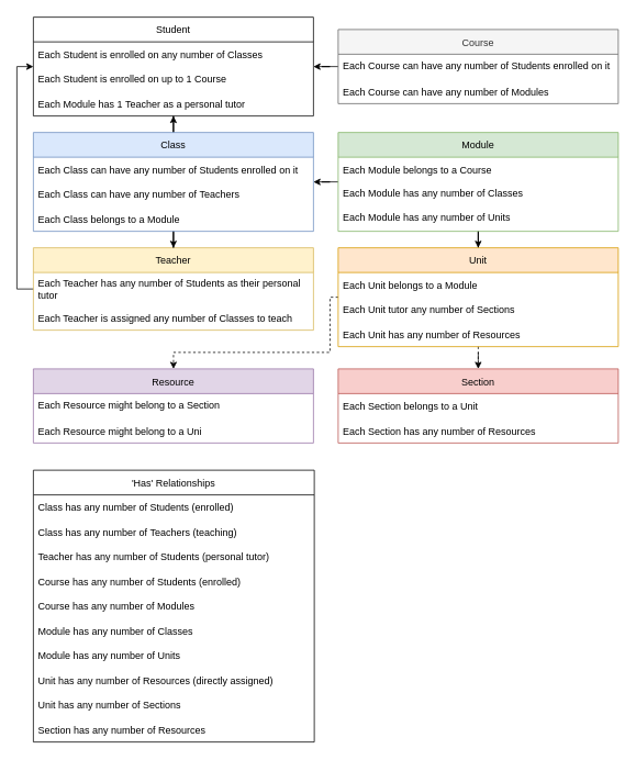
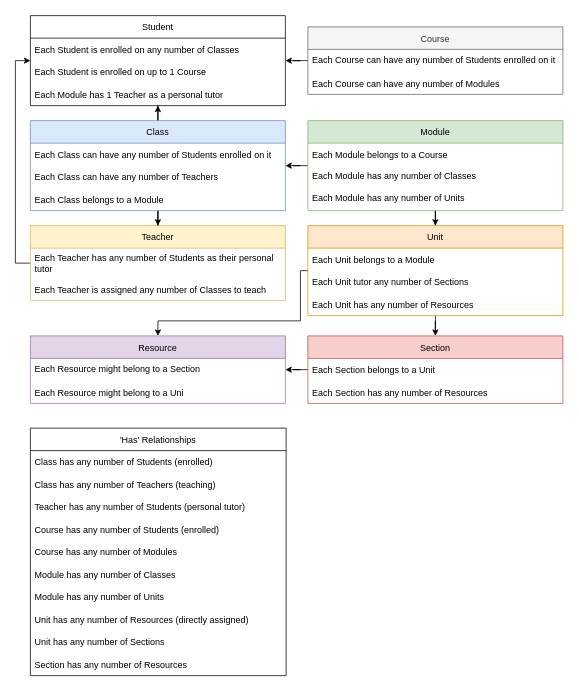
  <mxCell id="0" />
  <mxCell id="1" parent="0" />
  <mxCell id="2" value="Student" style="swimlane;fontStyle=0;childLayout=stackLayout;horizontal=1;startSize=30;horizontalStack=0;resizeParent=1;resizeParentMax=0;resizeLast=0;collapsible=1;marginBottom=0;" vertex="1" parent="1"><mxGeometry x="40" y="20" width="340" height="120" as="geometry" /></mxCell>
  <mxCell id="3" value="Each Student is enrolled on any number of Classes" style="text;strokeColor=none;fillColor=none;align=left;verticalAlign=middle;spacingLeft=4;spacingRight=4;overflow=hidden;points=[[0,0.5],[1,0.5]];portConstraint=eastwest;rotatable=0;" vertex="1" parent="2"><mxGeometry y="30" width="340" height="30" as="geometry" /></mxCell>
  <mxCell id="4" value="Each Student is enrolled on up to 1 Course" style="text;strokeColor=none;fillColor=none;align=left;verticalAlign=middle;spacingLeft=4;spacingRight=4;overflow=hidden;points=[[0,0.5],[1,0.5]];portConstraint=eastwest;rotatable=0;" vertex="1" parent="2"><mxGeometry y="60" width="340" height="30" as="geometry" /></mxCell>
  <mxCell id="5" value="Each Module has 1 Teacher as a personal tutor" style="text;strokeColor=none;fillColor=none;align=left;verticalAlign=middle;spacingLeft=4;spacingRight=4;overflow=hidden;points=[[0,0.5],[1,0.5]];portConstraint=eastwest;rotatable=0;" vertex="1" parent="2"><mxGeometry y="90" width="340" height="30" as="geometry" /></mxCell>
  <mxCell id="6" style="edgeStyle=orthogonalEdgeStyle;rounded=0;jumpStyle=line;orthogonalLoop=1;jettySize=auto;html=1;" edge="1" parent="1" source="7" target="2"><mxGeometry relative="1" as="geometry"><Array as="points"><mxPoint x="20" y="350" /><mxPoint x="20" y="80" /></Array></mxGeometry></mxCell>
  <mxCell id="7" value="Teacher" style="swimlane;fontStyle=0;childLayout=stackLayout;horizontal=1;startSize=30;horizontalStack=0;resizeParent=1;resizeParentMax=0;resizeLast=0;collapsible=1;marginBottom=0;fillColor=#fff2cc;strokeColor=#d6b656;" vertex="1" parent="1"><mxGeometry x="40" y="300" width="340" height="100" as="geometry" /></mxCell>
  <mxCell id="8" value="Each Teacher has any number of Students as their personal tutor" style="text;strokeColor=none;fillColor=none;align=left;verticalAlign=middle;spacingLeft=4;spacingRight=4;overflow=hidden;points=[[0,0.5],[1,0.5]];portConstraint=eastwest;rotatable=0;whiteSpace=wrap;" vertex="1" parent="7"><mxGeometry y="30" width="340" height="40" as="geometry" /></mxCell>
  <mxCell id="9" value="Each Teacher is assigned any number of Classes to teach " style="text;strokeColor=none;fillColor=none;align=left;verticalAlign=middle;spacingLeft=4;spacingRight=4;overflow=hidden;points=[[0,0.5],[1,0.5]];portConstraint=eastwest;rotatable=0;" vertex="1" parent="7"><mxGeometry y="70" width="340" height="30" as="geometry" /></mxCell>
  <mxCell id="10" style="edgeStyle=orthogonalEdgeStyle;rounded=0;jumpStyle=line;orthogonalLoop=1;jettySize=auto;html=1;" edge="1" parent="1" source="11" target="2"><mxGeometry relative="1" as="geometry" /></mxCell>
  <mxCell id="11" value="Course" style="swimlane;fontStyle=0;childLayout=stackLayout;horizontal=1;startSize=30;horizontalStack=0;resizeParent=1;resizeParentMax=0;resizeLast=0;collapsible=1;marginBottom=0;fillColor=#f5f5f5;fontColor=#333333;strokeColor=#666666;" vertex="1" parent="1"><mxGeometry x="410" y="35" width="340" height="90" as="geometry" /></mxCell>
  <mxCell id="12" value="Each Course can have any number of Students enrolled on it" style="text;strokeColor=none;fillColor=none;align=left;verticalAlign=top;spacingLeft=4;spacingRight=4;overflow=hidden;rotatable=0;points=[[0,0.5],[1,0.5]];portConstraint=eastwest;" vertex="1" parent="11"><mxGeometry y="30" width="340" height="30" as="geometry" /></mxCell>
  <mxCell id="13" value="Each Course can have any number of Modules" style="text;strokeColor=none;fillColor=none;align=left;verticalAlign=middle;spacingLeft=4;spacingRight=4;overflow=hidden;points=[[0,0.5],[1,0.5]];portConstraint=eastwest;rotatable=0;" vertex="1" parent="11"><mxGeometry y="60" width="340" height="30" as="geometry" /></mxCell>
  <mxCell id="14" style="edgeStyle=orthogonalEdgeStyle;rounded=0;jumpStyle=line;orthogonalLoop=1;jettySize=auto;html=1;" edge="1" parent="1" source="16" target="2"><mxGeometry relative="1" as="geometry" /></mxCell>
  <mxCell id="15" style="edgeStyle=orthogonalEdgeStyle;rounded=0;jumpStyle=line;orthogonalLoop=1;jettySize=auto;html=1;" edge="1" parent="1" source="16" target="7"><mxGeometry relative="1" as="geometry" /></mxCell>
  <mxCell id="16" value="Class" style="swimlane;fontStyle=0;childLayout=stackLayout;horizontal=1;startSize=30;horizontalStack=0;resizeParent=1;resizeParentMax=0;resizeLast=0;collapsible=1;marginBottom=0;fillColor=#dae8fc;strokeColor=#6c8ebf;" vertex="1" parent="1"><mxGeometry x="40" y="160" width="340" height="120" as="geometry" /></mxCell>
  <mxCell id="17" value="Each Class can have any number of Students enrolled on it" style="text;strokeColor=none;fillColor=none;align=left;verticalAlign=middle;spacingLeft=4;spacingRight=4;overflow=hidden;points=[[0,0.5],[1,0.5]];portConstraint=eastwest;rotatable=0;" vertex="1" parent="16"><mxGeometry y="30" width="340" height="30" as="geometry" /></mxCell>
  <mxCell id="18" value="Each Class can have any number of Teachers" style="text;strokeColor=none;fillColor=none;align=left;verticalAlign=middle;spacingLeft=4;spacingRight=4;overflow=hidden;points=[[0,0.5],[1,0.5]];portConstraint=eastwest;rotatable=0;" vertex="1" parent="16"><mxGeometry y="60" width="340" height="30" as="geometry" /></mxCell>
  <mxCell id="19" value="Each Class belongs to a Module" style="text;strokeColor=none;fillColor=none;align=left;verticalAlign=middle;spacingLeft=4;spacingRight=4;overflow=hidden;points=[[0,0.5],[1,0.5]];portConstraint=eastwest;rotatable=0;" vertex="1" parent="16"><mxGeometry y="90" width="340" height="30" as="geometry" /></mxCell>
  <mxCell id="20" style="edgeStyle=orthogonalEdgeStyle;rounded=0;jumpStyle=line;orthogonalLoop=1;jettySize=auto;html=1;" edge="1" parent="1" source="22" target="16"><mxGeometry relative="1" as="geometry" /></mxCell>
  <mxCell id="21" style="edgeStyle=orthogonalEdgeStyle;rounded=0;jumpStyle=line;orthogonalLoop=1;jettySize=auto;html=1;" edge="1" parent="1" source="22" target="28"><mxGeometry relative="1" as="geometry" /></mxCell>
  <mxCell id="22" value="Module" style="swimlane;fontStyle=0;childLayout=stackLayout;horizontal=1;startSize=30;horizontalStack=0;resizeParent=1;resizeParentMax=0;resizeLast=0;collapsible=1;marginBottom=0;fillColor=#d5e8d4;strokeColor=#82b366;" vertex="1" parent="1"><mxGeometry x="410" y="160" width="340" height="120" as="geometry" /></mxCell>
  <mxCell id="23" value="Each Module belongs to a Course" style="text;strokeColor=none;fillColor=none;align=left;verticalAlign=middle;spacingLeft=4;spacingRight=4;overflow=hidden;points=[[0,0.5],[1,0.5]];portConstraint=eastwest;rotatable=0;" vertex="1" parent="22"><mxGeometry y="30" width="340" height="30" as="geometry" /></mxCell>
  <mxCell id="24" value="Each Module has any number of Classes" style="text;strokeColor=none;fillColor=none;align=left;verticalAlign=top;spacingLeft=4;spacingRight=4;overflow=hidden;rotatable=0;points=[[0,0.5],[1,0.5]];portConstraint=eastwest;" vertex="1" parent="22"><mxGeometry y="60" width="340" height="30" as="geometry" /></mxCell>
  <mxCell id="25" value="Each Module has any number of Units" style="text;strokeColor=none;fillColor=none;align=left;verticalAlign=top;spacingLeft=4;spacingRight=4;overflow=hidden;rotatable=0;points=[[0,0.5],[1,0.5]];portConstraint=eastwest;" vertex="1" parent="22"><mxGeometry y="90" width="340" height="30" as="geometry" /></mxCell>
- <mxCell id="26" style="edgeStyle=orthogonalEdgeStyle;rounded=0;jumpStyle=line;orthogonalLoop=1;jettySize=auto;html=1;dashed=1;" edge="1" parent="1" source="28" target="33"><mxGeometry relative="1" as="geometry" /></mxCell>
- <mxCell id="27" style="edgeStyle=orthogonalEdgeStyle;rounded=0;jumpStyle=line;orthogonalLoop=1;jettySize=auto;html=1;dashed=1;" edge="1" parent="1" source="28" target="36"><mxGeometry relative="1" as="geometry"><Array as="points"><mxPoint x="400.06" y="360" /><mxPoint x="400.06" y="427" /><mxPoint x="210.06" y="427" /></Array></mxGeometry></mxCell>
+ <mxCell id="26" style="edgeStyle=orthogonalEdgeStyle;rounded=0;jumpStyle=line;orthogonalLoop=1;jettySize=auto;html=1;" edge="1" parent="1" source="28" target="33"><mxGeometry relative="1" as="geometry" /></mxCell>
+ <mxCell id="27" style="edgeStyle=orthogonalEdgeStyle;rounded=0;jumpStyle=line;orthogonalLoop=1;jettySize=auto;html=1;" edge="1" parent="1" source="28" target="36"><mxGeometry relative="1" as="geometry"><Array as="points"><mxPoint x="400.06" y="360" /><mxPoint x="400.06" y="427" /><mxPoint x="210.06" y="427" /></Array></mxGeometry></mxCell>
  <mxCell id="28" value="Unit" style="swimlane;fontStyle=0;childLayout=stackLayout;horizontal=1;startSize=30;horizontalStack=0;resizeParent=1;resizeParentMax=0;resizeLast=0;collapsible=1;marginBottom=0;fillColor=#ffe6cc;strokeColor=#d79b00;" vertex="1" parent="1"><mxGeometry x="410" y="300" width="340" height="120" as="geometry" /></mxCell>
  <mxCell id="29" value="Each Unit belongs to a Module" style="text;strokeColor=none;fillColor=none;align=left;verticalAlign=middle;spacingLeft=4;spacingRight=4;overflow=hidden;points=[[0,0.5],[1,0.5]];portConstraint=eastwest;rotatable=0;" vertex="1" parent="28"><mxGeometry y="30" width="340" height="30" as="geometry" /></mxCell>
  <mxCell id="30" value="Each Unit tutor any number of Sections" style="text;strokeColor=none;fillColor=none;align=left;verticalAlign=middle;spacingLeft=4;spacingRight=4;overflow=hidden;points=[[0,0.5],[1,0.5]];portConstraint=eastwest;rotatable=0;" vertex="1" parent="28"><mxGeometry y="60" width="340" height="30" as="geometry" /></mxCell>
  <mxCell id="31" value="Each Unit has any number of Resources" style="text;strokeColor=none;fillColor=none;align=left;verticalAlign=middle;spacingLeft=4;spacingRight=4;overflow=hidden;points=[[0,0.5],[1,0.5]];portConstraint=eastwest;rotatable=0;" vertex="1" parent="28"><mxGeometry y="90" width="340" height="30" as="geometry" /></mxCell>
+ <mxCell id="32" style="edgeStyle=orthogonalEdgeStyle;rounded=0;jumpStyle=line;orthogonalLoop=1;jettySize=auto;html=1;" edge="1" parent="1" source="33" target="36"><mxGeometry relative="1" as="geometry" /></mxCell>
  <mxCell id="33" value="Section" style="swimlane;fontStyle=0;childLayout=stackLayout;horizontal=1;startSize=30;horizontalStack=0;resizeParent=1;resizeParentMax=0;resizeLast=0;collapsible=1;marginBottom=0;fillColor=#f8cecc;strokeColor=#b85450;" vertex="1" parent="1"><mxGeometry x="410" y="447" width="340" height="90" as="geometry" /></mxCell>
  <mxCell id="34" value="Each Section belongs to a Unit" style="text;strokeColor=none;fillColor=none;align=left;verticalAlign=middle;spacingLeft=4;spacingRight=4;overflow=hidden;points=[[0,0.5],[1,0.5]];portConstraint=eastwest;rotatable=0;" vertex="1" parent="33"><mxGeometry y="30" width="340" height="30" as="geometry" /></mxCell>
  <mxCell id="35" value="Each Section has any number of Resources" style="text;strokeColor=none;fillColor=none;align=left;verticalAlign=middle;spacingLeft=4;spacingRight=4;overflow=hidden;points=[[0,0.5],[1,0.5]];portConstraint=eastwest;rotatable=0;" vertex="1" parent="33"><mxGeometry y="60" width="340" height="30" as="geometry" /></mxCell>
  <mxCell id="36" value="Resource" style="swimlane;fontStyle=0;childLayout=stackLayout;horizontal=1;startSize=30;horizontalStack=0;resizeParent=1;resizeParentMax=0;resizeLast=0;collapsible=1;marginBottom=0;fillColor=#e1d5e7;strokeColor=#9673a6;" vertex="1" parent="1"><mxGeometry x="40" y="447" width="340" height="90" as="geometry" /></mxCell>
  <mxCell id="37" value="Each Resource might belong to a Section" style="text;strokeColor=none;fillColor=none;align=left;verticalAlign=middle;spacingLeft=4;spacingRight=4;overflow=hidden;points=[[0,0.5],[1,0.5]];portConstraint=eastwest;rotatable=0;whiteSpace=wrap;" vertex="1" parent="36"><mxGeometry y="30" width="340" height="30" as="geometry" /></mxCell>
  <mxCell id="38" value="Each Resource might belong to a Uni" style="text;strokeColor=none;fillColor=none;align=left;verticalAlign=middle;spacingLeft=4;spacingRight=4;overflow=hidden;points=[[0,0.5],[1,0.5]];portConstraint=eastwest;rotatable=0;" vertex="1" parent="36"><mxGeometry y="60" width="340" height="30" as="geometry" /></mxCell>
  <mxCell id="39" value="'Has' Relationships" style="swimlane;fontStyle=0;childLayout=stackLayout;horizontal=1;startSize=30;horizontalStack=0;resizeParent=1;resizeParentMax=0;resizeLast=0;collapsible=1;marginBottom=0;fillColor=default;" vertex="1" parent="1"><mxGeometry x="40" y="570" width="341" height="330" as="geometry" /></mxCell>
  <mxCell id="40" value="Class has any number of Students (enrolled)" style="text;strokeColor=none;fillColor=none;align=left;verticalAlign=middle;spacingLeft=4;spacingRight=4;overflow=hidden;points=[[0,0.5],[1,0.5]];portConstraint=eastwest;rotatable=0;" vertex="1" parent="39"><mxGeometry y="30" width="341" height="30" as="geometry" /></mxCell>
  <mxCell id="41" value="Class has any number of Teachers (teaching)" style="text;strokeColor=none;fillColor=none;align=left;verticalAlign=middle;spacingLeft=4;spacingRight=4;overflow=hidden;points=[[0,0.5],[1,0.5]];portConstraint=eastwest;rotatable=0;" vertex="1" parent="39"><mxGeometry y="60" width="341" height="30" as="geometry" /></mxCell>
  <mxCell id="42" value="Teacher has any number of Students (personal tutor)" style="text;strokeColor=none;fillColor=none;align=left;verticalAlign=middle;spacingLeft=4;spacingRight=4;overflow=hidden;points=[[0,0.5],[1,0.5]];portConstraint=eastwest;rotatable=0;" vertex="1" parent="39"><mxGeometry y="90" width="341" height="30" as="geometry" /></mxCell>
  <mxCell id="43" value="Course has any number of Students (enrolled)" style="text;strokeColor=none;fillColor=none;align=left;verticalAlign=middle;spacingLeft=4;spacingRight=4;overflow=hidden;points=[[0,0.5],[1,0.5]];portConstraint=eastwest;rotatable=0;" vertex="1" parent="39"><mxGeometry y="120" width="341" height="30" as="geometry" /></mxCell>
  <mxCell id="44" value="Course has any number of Modules" style="text;strokeColor=none;fillColor=none;align=left;verticalAlign=middle;spacingLeft=4;spacingRight=4;overflow=hidden;points=[[0,0.5],[1,0.5]];portConstraint=eastwest;rotatable=0;" vertex="1" parent="39"><mxGeometry y="150" width="341" height="30" as="geometry" /></mxCell>
  <mxCell id="45" value="Module has any number of Classes" style="text;strokeColor=none;fillColor=none;align=left;verticalAlign=middle;spacingLeft=4;spacingRight=4;overflow=hidden;points=[[0,0.5],[1,0.5]];portConstraint=eastwest;rotatable=0;" vertex="1" parent="39"><mxGeometry y="180" width="341" height="30" as="geometry" /></mxCell>
  <mxCell id="46" value="Module has any number of Units" style="text;strokeColor=none;fillColor=none;align=left;verticalAlign=middle;spacingLeft=4;spacingRight=4;overflow=hidden;points=[[0,0.5],[1,0.5]];portConstraint=eastwest;rotatable=0;" vertex="1" parent="39"><mxGeometry y="210" width="341" height="30" as="geometry" /></mxCell>
  <mxCell id="47" value="Unit has any number of Resources (directly assigned)" style="text;strokeColor=none;fillColor=none;align=left;verticalAlign=middle;spacingLeft=4;spacingRight=4;overflow=hidden;points=[[0,0.5],[1,0.5]];portConstraint=eastwest;rotatable=0;" vertex="1" parent="39"><mxGeometry y="240" width="341" height="30" as="geometry" /></mxCell>
  <mxCell id="48" value="Unit has any number of Sections" style="text;strokeColor=none;fillColor=none;align=left;verticalAlign=middle;spacingLeft=4;spacingRight=4;overflow=hidden;points=[[0,0.5],[1,0.5]];portConstraint=eastwest;rotatable=0;" vertex="1" parent="39"><mxGeometry y="270" width="341" height="30" as="geometry" /></mxCell>
  <mxCell id="49" value="Section has any number of Resources" style="text;strokeColor=none;fillColor=none;align=left;verticalAlign=middle;spacingLeft=4;spacingRight=4;overflow=hidden;points=[[0,0.5],[1,0.5]];portConstraint=eastwest;rotatable=0;" vertex="1" parent="39"><mxGeometry y="300" width="341" height="30" as="geometry" /></mxCell>
